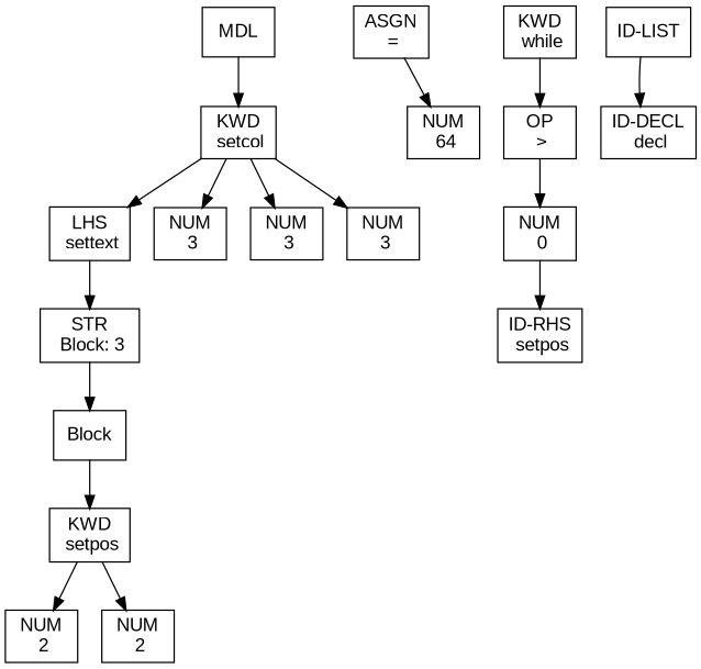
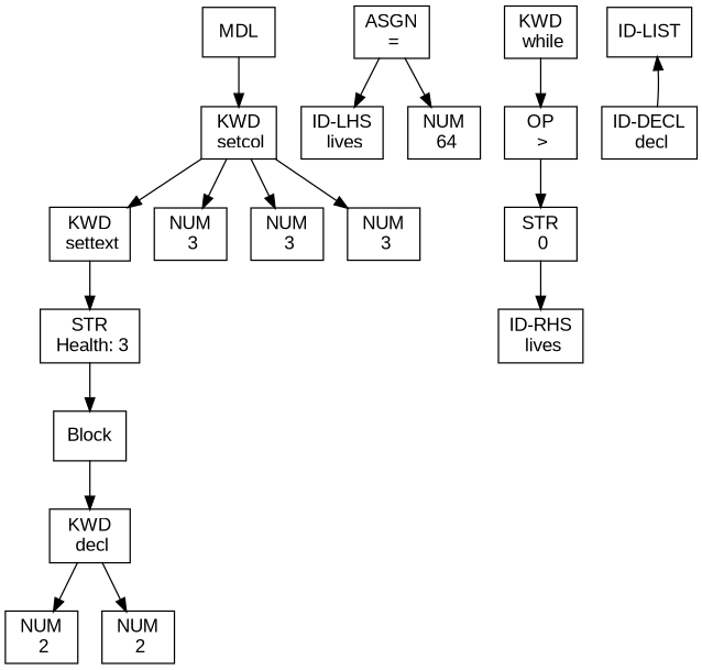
  digraph {
    fontname="Liberation Sans"
    node [fontname="Liberation Sans" shape=record]
    edge [fontname="Liberation Sans"]
    n1 [label="MDL\n " uuid="f296a7ac-007c-44a4-93a7-e62397397b6b"]
    n2 [label="KWD\n setcol" uuid="d1442a87-63ac-403f-b800-8cc161087ef7"]
    n3 [label="ASGN\n =" uuid="81348a7b-5d30-4155-8d8c-87a7e2389d10"]
+   n4 [label="ID-LHS\n lives" uuid="12401d62-61a4-4b26-abe8-cd58d97a349d"]
    n5 [label="NUM\n 64" uuid="befce557-034d-47fd-bbc7-2748ed5e72a8"]
-   n6 [label="LHS\n settext" uuid="e25afa63-77f0-413e-a149-45b5c1b2e124"]
+   n6 [label="KWD\n settext" uuid="e25afa63-77f0-413e-a149-45b5c1b2e124"]
    n7 [label="NUM\n 3" uuid="276ba6b7-4ea3-4a86-ade6-740f3a53a166"]
    n8 [label="NUM\n 3" uuid="7874844b-1cec-4a65-af18-c8e203a25783"]
    n9 [label="NUM\n 3" uuid="0800c075-ddaf-48d5-b031-447c6d53551b"]
-   n10 [label="STR\n Block: 3" uuid="e47fadd0-5a2a-4936-9cdb-673554aa6641"]
+   n10 [label="STR\n Health: 3" uuid="e47fadd0-5a2a-4936-9cdb-673554aa6641"]
    n11 [label="KWD\n while" uuid="3f574291-2ec7-4ff5-8e5d-0e2e15957980"]
    n12 [label="OP\n \>" uuid="a53094f5-63cc-473a-b2ad-579b981d7237"]
    n13 [label="ID-LIST\n " uuid="bde34a36-4714-4122-a979-9d969c4c46ff"]
    n14 [label="ID-DECL\n decl" uuid="ce87d230-f773-42dd-b8e0-3b7a55235817"]
    n15 [label="Block\n " uuid="72415850-f800-4a1f-b03d-3d21b220b02a"]
-   n16 [label="NUM\n 0" uuid="7d674112-9df2-4370-a16e-365a521cfd35"]
-   n17 [label="KWD\n setpos" uuid="13ab03c2-14e2-4878-bb07-b038cc9412e1"]
-   n18 [label="ID-RHS\n setpos" uuid="5f3c16ec-9e71-4ce3-8d73-fc3611334301"]
+   n16 [label="STR\n 0" uuid="7d674112-9df2-4370-a16e-365a521cfd35"]
+   n17 [label="KWD\n decl" uuid="13ab03c2-14e2-4878-bb07-b038cc9412e1"]
+   n18 [label="ID-RHS\n lives" uuid="5f3c16ec-9e71-4ce3-8d73-fc3611334301"]
    n19 [label="NUM\n 2" uuid="a7bafb39-5ba8-41d9-a3c7-5e506ab272b7"]
    n20 [label="NUM\n 2" uuid="aea2fe55-7d42-4cdc-a530-e030fc4cbd63"]
    n1 -> n2
    n2 -> n6
    n2 -> n7
    n2 -> n8
    n2 -> n9
+   n3 -> n4
    n3 -> n5
    n6 -> n10
    n10 -> n15
    n11 -> n12
    n12 -> n16
-   n13 -> n14
+   n14 -> n13
    n15 -> n17
    n16 -> n18
    n17 -> n19
    n17 -> n20
  }
